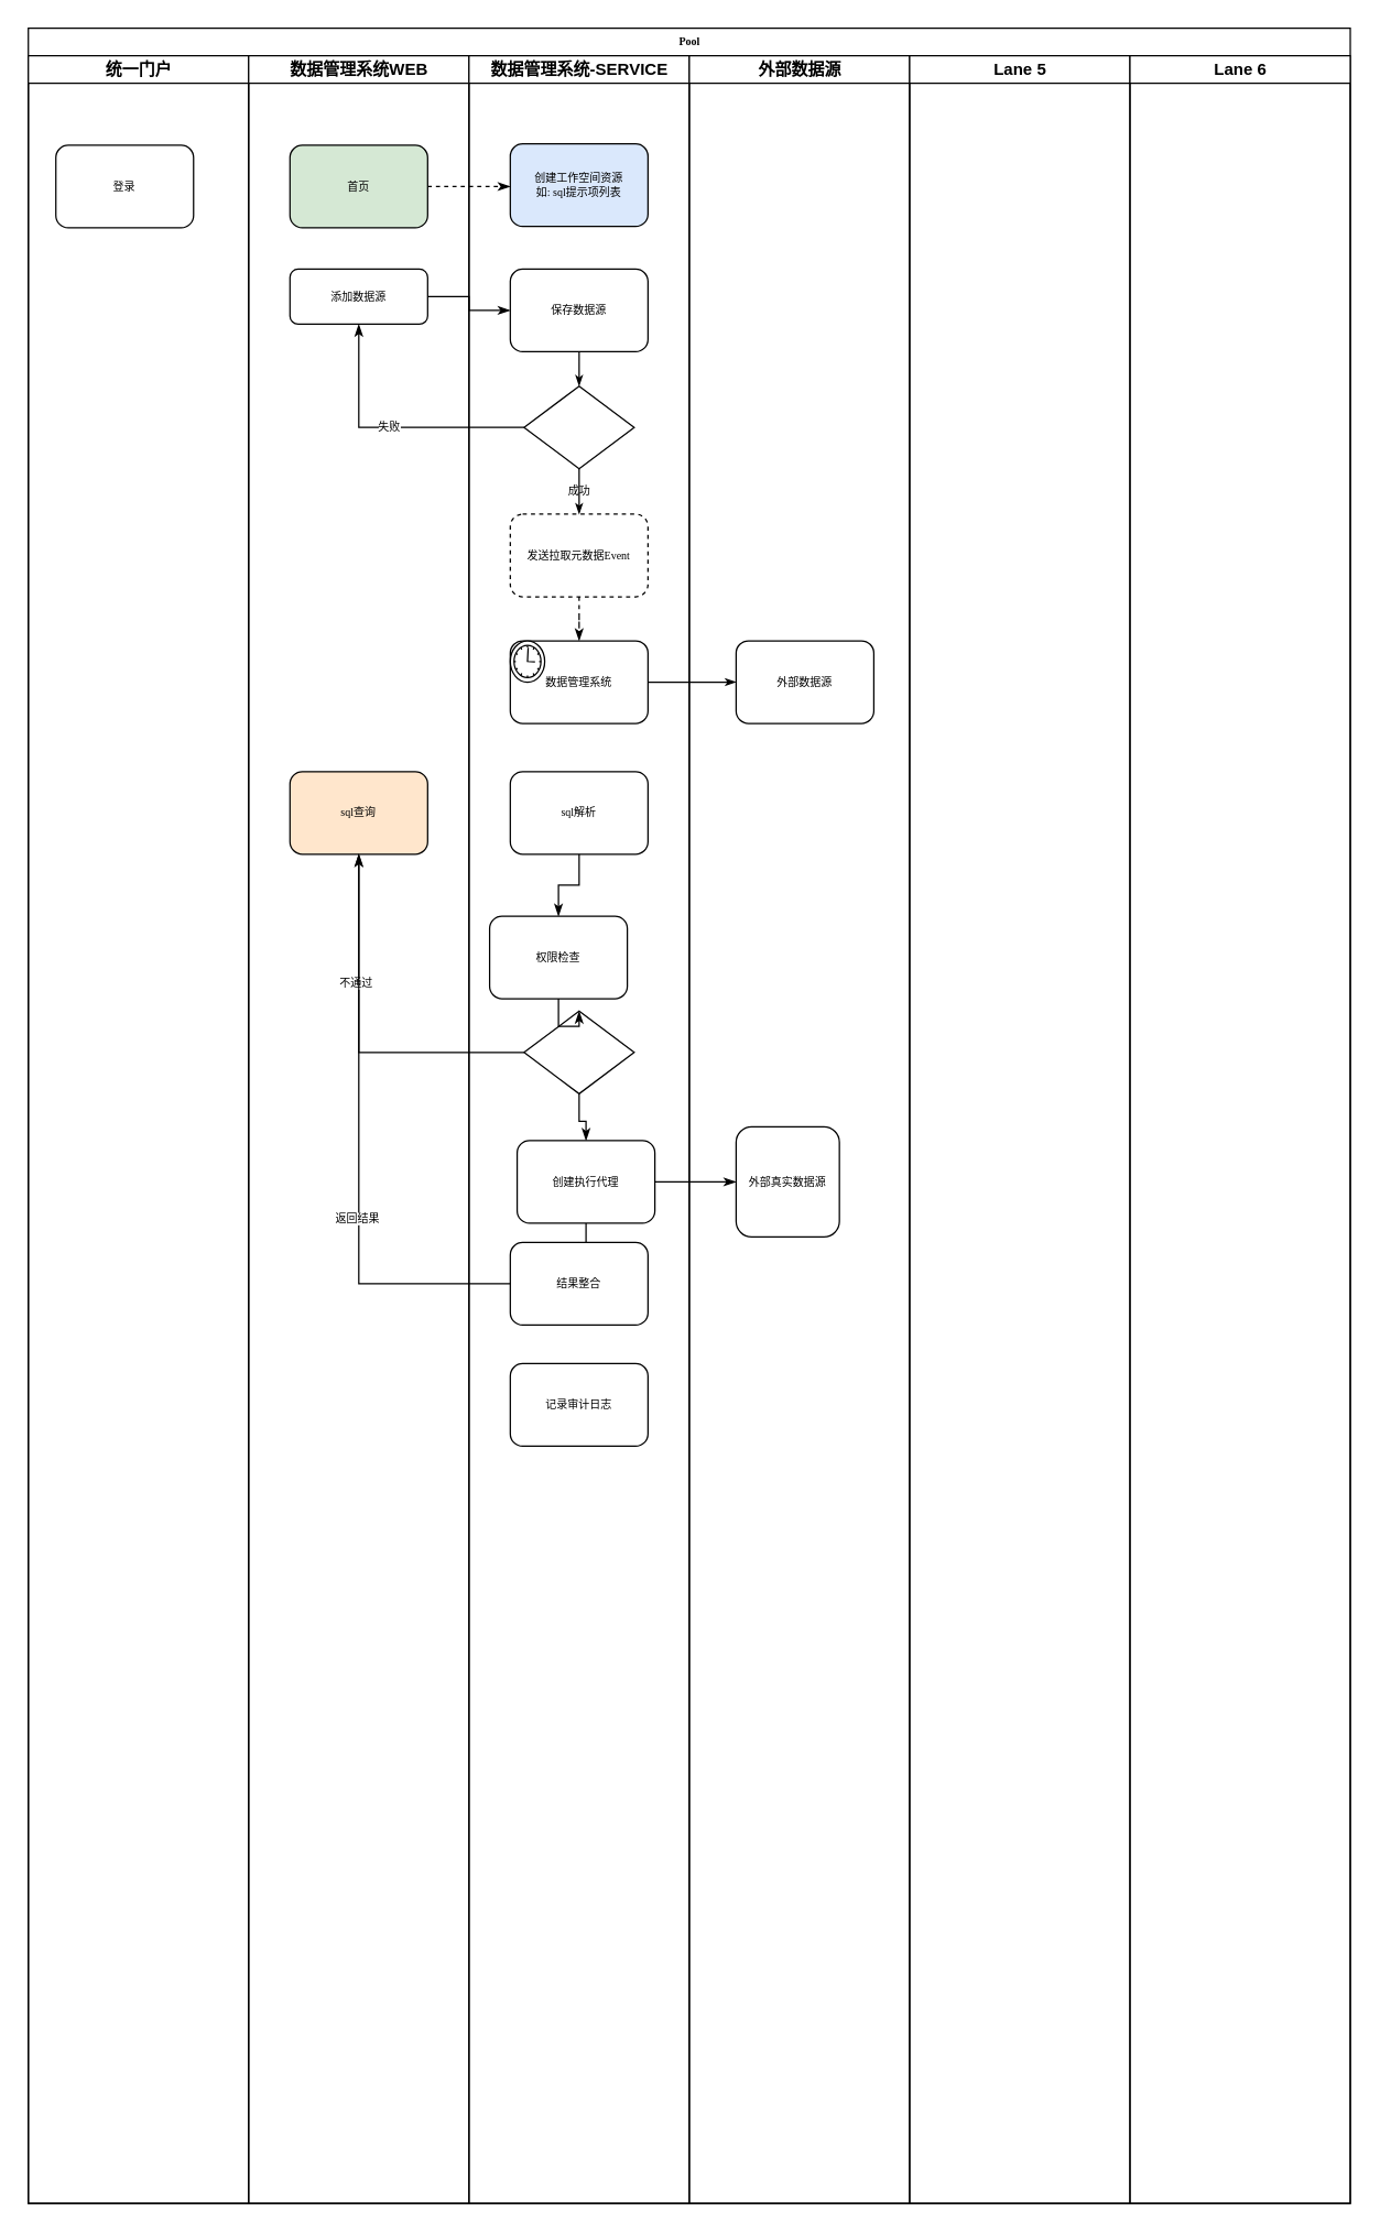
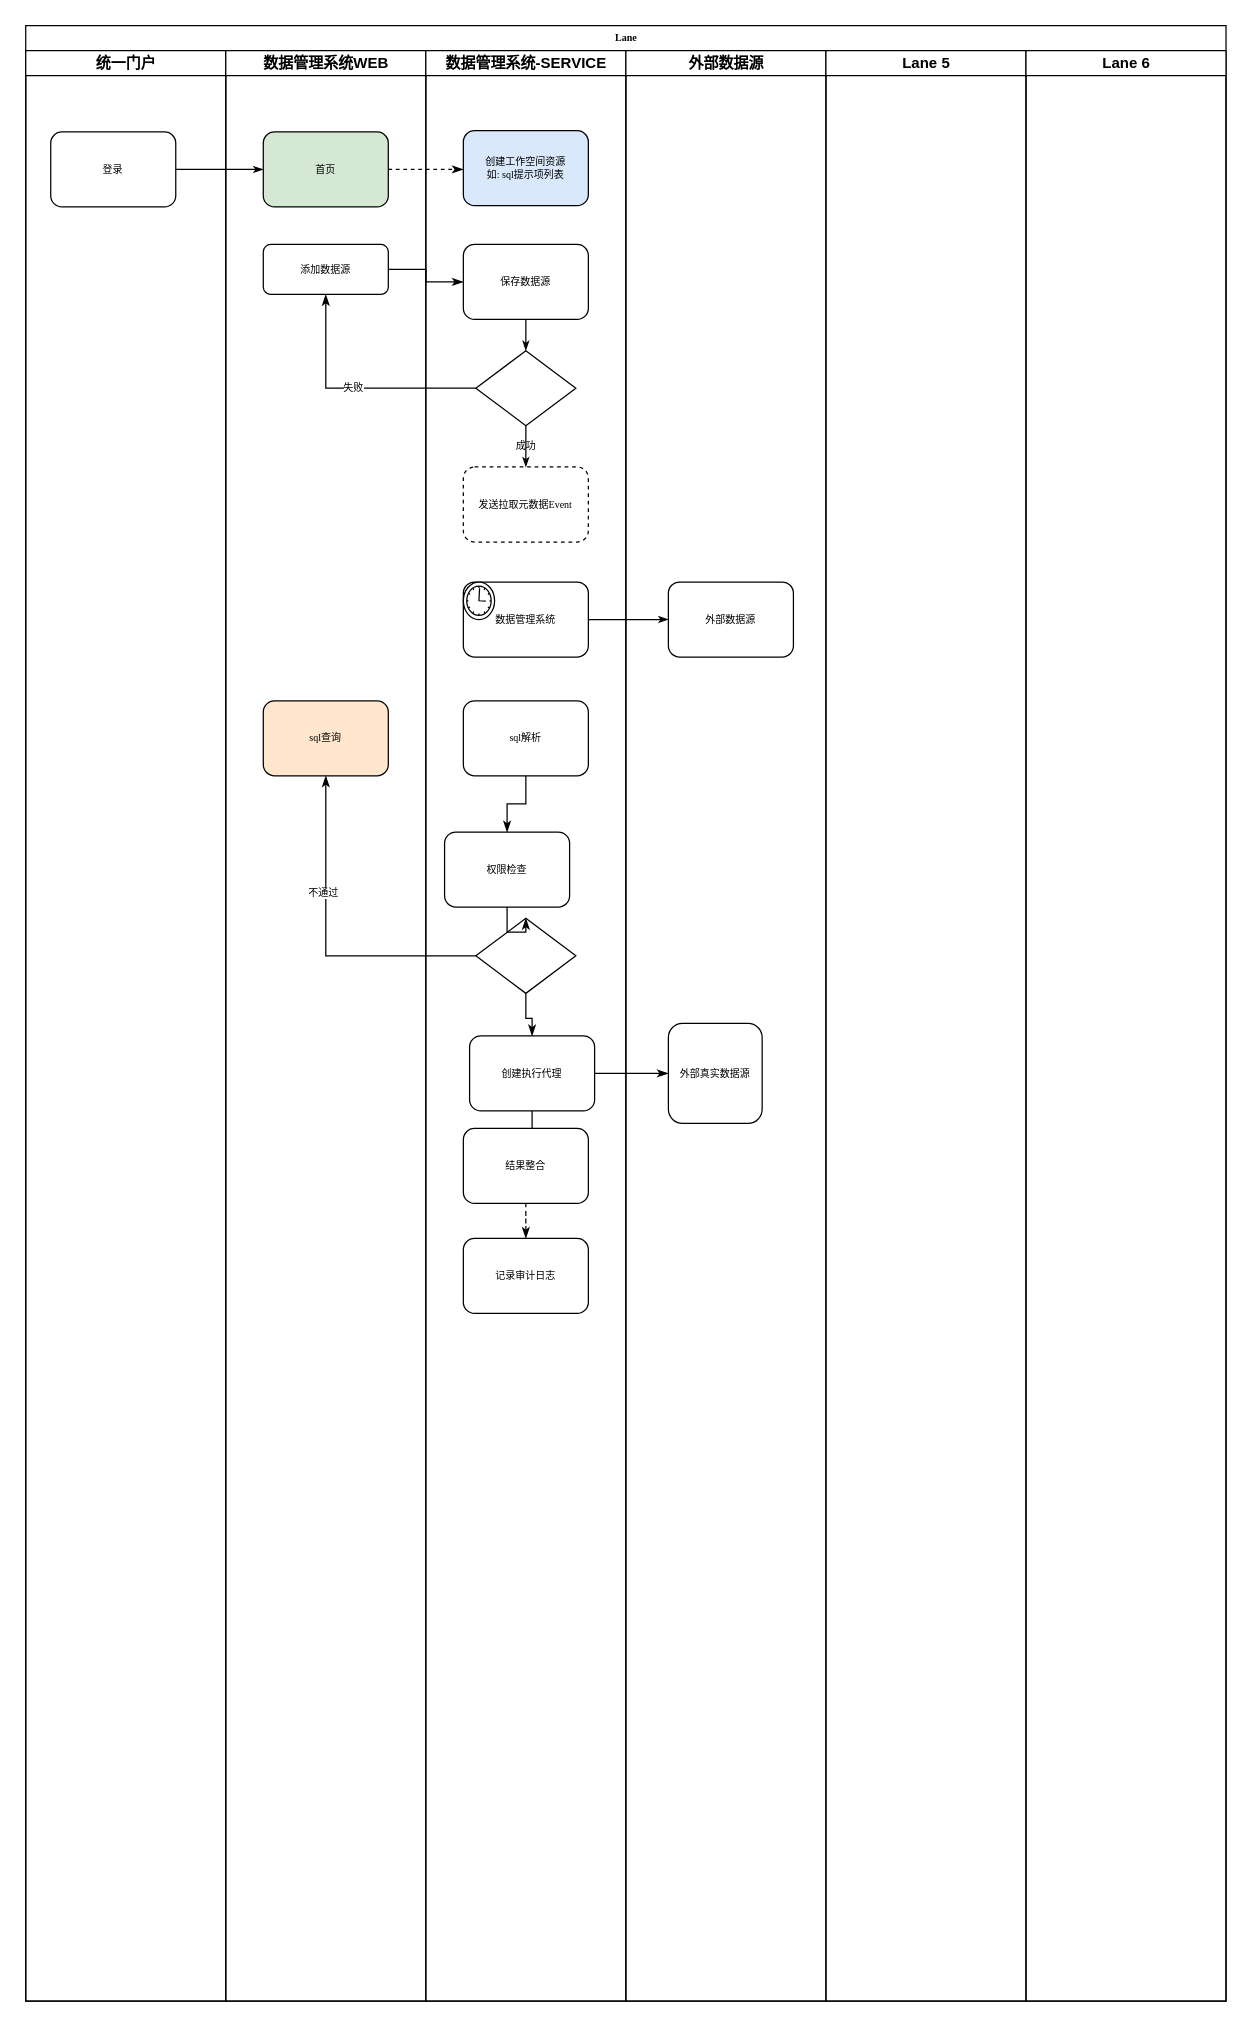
  <mxCell id="0" />
  <mxCell id="1" parent="0" />
- <mxCell id="2" value="Pool" style="swimlane;html=1;childLayout=stackLayout;startSize=20;rounded=0;shadow=0;labelBackgroundColor=none;strokeWidth=1;fontFamily=Verdana;fontSize=8;align=center;" parent="1" vertex="1"><mxGeometry x="20" y="20" width="960" height="1580" as="geometry" /></mxCell>
+ <mxCell id="2" value="Lane" style="swimlane;html=1;childLayout=stackLayout;startSize=20;rounded=0;shadow=0;labelBackgroundColor=none;strokeWidth=1;fontFamily=Verdana;fontSize=8;align=center;" parent="1" vertex="1"><mxGeometry x="20" y="20" width="960" height="1580" as="geometry" /></mxCell>
  <mxCell id="3" value="统一门户" style="swimlane;html=1;startSize=20;" parent="2" vertex="1"><mxGeometry y="20" width="160" height="1560" as="geometry" /></mxCell>
  <mxCell id="4" value="登录" style="rounded=1;whiteSpace=wrap;html=1;shadow=0;labelBackgroundColor=none;strokeWidth=1;fontFamily=Verdana;fontSize=8;align=center;" parent="3" vertex="1"><mxGeometry x="20" y="65" width="100" height="60" as="geometry" /></mxCell>
+ <mxCell id="5" style="edgeStyle=orthogonalEdgeStyle;rounded=1;html=1;labelBackgroundColor=none;startArrow=none;startFill=0;startSize=5;endArrow=classicThin;endFill=1;endSize=5;jettySize=auto;orthogonalLoop=1;strokeWidth=1;fontFamily=Verdana;fontSize=8" parent="2" source="4" target="8" edge="1"><mxGeometry relative="1" as="geometry" /></mxCell>
  <mxCell id="6" style="edgeStyle=orthogonalEdgeStyle;rounded=1;html=1;labelBackgroundColor=none;startArrow=none;startFill=0;startSize=5;endArrow=classicThin;endFill=1;endSize=5;jettySize=auto;orthogonalLoop=1;strokeWidth=1;fontFamily=Verdana;fontSize=8" parent="2" source="20" target="34" edge="1"><mxGeometry relative="1" as="geometry" /></mxCell>
  <mxCell id="7" value="数据管理系统WEB" style="swimlane;html=1;startSize=20;" parent="2" vertex="1"><mxGeometry x="160" y="20" width="160" height="1560" as="geometry" /></mxCell>
  <mxCell id="8" value="首页" style="rounded=1;whiteSpace=wrap;html=1;shadow=0;labelBackgroundColor=none;strokeWidth=1;fontFamily=Verdana;fontSize=8;align=center;fillColor=#d5e8d4;" parent="7" vertex="1"><mxGeometry x="30" y="65" width="100" height="60" as="geometry" /></mxCell>
  <mxCell id="9" value="添加数据源" style="rounded=1;whiteSpace=wrap;html=1;shadow=0;labelBackgroundColor=none;strokeWidth=1;fontFamily=Verdana;fontSize=8;align=center;" vertex="1" parent="7"><mxGeometry x="30" y="155" width="100" height="40" as="geometry" /></mxCell>
  <mxCell id="10" value="sql查询" style="rounded=1;whiteSpace=wrap;html=1;shadow=0;labelBackgroundColor=none;strokeWidth=1;fontFamily=Verdana;fontSize=8;align=center;fillColor=#ffe6cc;" vertex="1" parent="7"><mxGeometry x="30" y="520" width="100" height="60" as="geometry" /></mxCell>
  <mxCell id="11" value="数据管理系统-SERVICE" style="swimlane;html=1;startSize=20;" parent="2" vertex="1"><mxGeometry x="320" y="20" width="160" height="1560" as="geometry" /></mxCell>
  <mxCell id="12" value="保存数据源" style="rounded=1;whiteSpace=wrap;html=1;shadow=0;labelBackgroundColor=none;strokeWidth=1;fontFamily=Verdana;fontSize=8;align=center;" parent="11" vertex="1"><mxGeometry x="30" y="155" width="100" height="60" as="geometry" /></mxCell>
  <mxCell id="13" value="" style="rhombus;whiteSpace=wrap;html=1;rounded=0;shadow=0;labelBackgroundColor=none;strokeWidth=1;fontFamily=Verdana;fontSize=8;align=center;" parent="11" vertex="1"><mxGeometry x="40" y="240" width="80" height="60" as="geometry" /></mxCell>
  <mxCell id="14" style="edgeStyle=orthogonalEdgeStyle;rounded=1;html=1;labelBackgroundColor=none;startArrow=none;startFill=0;startSize=5;endArrow=classicThin;endFill=1;endSize=5;jettySize=auto;orthogonalLoop=1;strokeWidth=1;fontFamily=Verdana;fontSize=8" parent="11" source="12" target="13" edge="1"><mxGeometry relative="1" as="geometry" /></mxCell>
  <mxCell id="15" value="创建工作空间资源&lt;br&gt;如: sql提示项列表" style="rounded=1;whiteSpace=wrap;html=1;shadow=0;labelBackgroundColor=none;strokeWidth=1;fontFamily=Verdana;fontSize=8;align=center;fillColor=#dae8fc;" vertex="1" parent="11"><mxGeometry x="30" y="64" width="100" height="60" as="geometry" /></mxCell>
- <mxCell id="16" value="" style="edgeStyle=orthogonalEdgeStyle;rounded=0;orthogonalLoop=1;jettySize=auto;html=1;endArrow=classicThin;endFill=1;fontSize=8;dashed=1;" edge="1" parent="11" source="17" target="20"><mxGeometry relative="1" as="geometry" /></mxCell>
  <mxCell id="17" value="发送拉取元数据Event" style="rounded=1;whiteSpace=wrap;html=1;shadow=0;labelBackgroundColor=none;strokeWidth=1;fontFamily=Verdana;fontSize=8;align=center;dashed=1;" parent="11" vertex="1"><mxGeometry x="30" y="333" width="100" height="60" as="geometry" /></mxCell>
  <mxCell id="18" value="成功" style="edgeStyle=orthogonalEdgeStyle;rounded=1;html=1;labelBackgroundColor=none;startArrow=none;startFill=0;startSize=5;endArrow=classicThin;endFill=1;endSize=5;jettySize=auto;orthogonalLoop=1;strokeWidth=1;fontFamily=Verdana;fontSize=8" parent="11" source="13" target="17" edge="1"><mxGeometry relative="1" as="geometry" /></mxCell>
  <mxCell id="19" value="" style="group" vertex="1" connectable="0" parent="11"><mxGeometry x="30" y="425" width="100" height="60" as="geometry" /></mxCell>
  <mxCell id="20" value="数据管理系统" style="rounded=1;whiteSpace=wrap;html=1;shadow=0;labelBackgroundColor=none;strokeWidth=1;fontFamily=Verdana;fontSize=8;align=center;" parent="19" vertex="1"><mxGeometry width="100" height="60" as="geometry" /></mxCell>
  <mxCell id="21" value="" style="shape=mxgraph.bpmn.shape;html=1;verticalLabelPosition=bottom;labelBackgroundColor=#ffffff;verticalAlign=top;align=center;perimeter=ellipsePerimeter;outlineConnect=0;outline=standard;symbol=timer;fontSize=8;" vertex="1" parent="19"><mxGeometry width="25" height="30" as="geometry" /></mxCell>
  <mxCell id="22" value="" style="edgeStyle=orthogonalEdgeStyle;rounded=0;orthogonalLoop=1;jettySize=auto;html=1;endArrow=classicThin;endFill=1;fontSize=8;" edge="1" parent="11" source="23" target="27"><mxGeometry relative="1" as="geometry" /></mxCell>
  <mxCell id="23" value="sql解析" style="rounded=1;whiteSpace=wrap;html=1;shadow=0;labelBackgroundColor=none;strokeWidth=1;fontFamily=Verdana;fontSize=8;align=center;" parent="11" vertex="1"><mxGeometry x="30" y="520" width="100" height="60" as="geometry" /></mxCell>
  <mxCell id="24" value="" style="edgeStyle=orthogonalEdgeStyle;rounded=0;orthogonalLoop=1;jettySize=auto;html=1;endArrow=classicThin;endFill=1;fontSize=8;" edge="1" parent="11" source="25" target="29"><mxGeometry relative="1" as="geometry" /></mxCell>
  <mxCell id="25" value="" style="rhombus;whiteSpace=wrap;html=1;rounded=0;shadow=0;labelBackgroundColor=none;strokeWidth=1;fontFamily=Verdana;fontSize=8;align=center;" vertex="1" parent="11"><mxGeometry x="40" y="694" width="80" height="60" as="geometry" /></mxCell>
  <mxCell id="26" value="" style="edgeStyle=orthogonalEdgeStyle;rounded=0;orthogonalLoop=1;jettySize=auto;html=1;endArrow=classicThin;endFill=1;fontSize=8;" edge="1" parent="11" source="27" target="25"><mxGeometry relative="1" as="geometry" /></mxCell>
  <mxCell id="27" value="权限检查" style="rounded=1;whiteSpace=wrap;html=1;shadow=0;labelBackgroundColor=none;strokeWidth=1;fontFamily=Verdana;fontSize=8;align=center;" vertex="1" parent="11"><mxGeometry x="15" y="625" width="100" height="60" as="geometry" /></mxCell>
  <mxCell id="28" value="" style="edgeStyle=orthogonalEdgeStyle;rounded=0;orthogonalLoop=1;jettySize=auto;html=1;endArrow=classicThin;endFill=1;fontSize=8;" edge="1" parent="11" source="29" target="31"><mxGeometry relative="1" as="geometry" /></mxCell>
  <mxCell id="29" value="创建执行代理" style="rounded=1;whiteSpace=wrap;html=1;shadow=0;labelBackgroundColor=none;strokeWidth=1;fontFamily=Verdana;fontSize=8;align=center;" vertex="1" parent="11"><mxGeometry x="35" y="788" width="100" height="60" as="geometry" /></mxCell>
+ <mxCell id="30" value="" style="edgeStyle=orthogonalEdgeStyle;rounded=0;orthogonalLoop=1;jettySize=auto;html=1;endArrow=classicThin;endFill=1;fontSize=8;dashed=1;" edge="1" parent="11" source="31" target="32"><mxGeometry relative="1" as="geometry" /></mxCell>
  <mxCell id="31" value="结果整合" style="rounded=1;whiteSpace=wrap;html=1;shadow=0;labelBackgroundColor=none;strokeWidth=1;fontFamily=Verdana;fontSize=8;align=center;" vertex="1" parent="11"><mxGeometry x="30" y="862" width="100" height="60" as="geometry" /></mxCell>
  <mxCell id="32" value="记录审计日志" style="rounded=1;whiteSpace=wrap;html=1;shadow=0;labelBackgroundColor=none;strokeWidth=1;fontFamily=Verdana;fontSize=8;align=center;" vertex="1" parent="11"><mxGeometry x="30" y="950" width="100" height="60" as="geometry" /></mxCell>
  <mxCell id="33" value="外部数据源" style="swimlane;html=1;startSize=20;" parent="2" vertex="1"><mxGeometry x="480" y="20" width="160" height="1560" as="geometry" /></mxCell>
  <mxCell id="34" value="外部数据源" style="rounded=1;whiteSpace=wrap;html=1;shadow=0;labelBackgroundColor=none;strokeWidth=1;fontFamily=Verdana;fontSize=8;align=center;" parent="33" vertex="1"><mxGeometry x="34" y="425" width="100" height="60" as="geometry" /></mxCell>
  <mxCell id="35" value="外部真实数据源" style="rounded=1;whiteSpace=wrap;html=1;shadow=0;labelBackgroundColor=none;strokeWidth=1;fontFamily=Verdana;fontSize=8;align=center;" vertex="1" parent="33"><mxGeometry x="34" y="778" width="75" height="80" as="geometry" /></mxCell>
  <mxCell id="36" value="Lane 5" style="swimlane;html=1;startSize=20;" parent="2" vertex="1"><mxGeometry x="640" y="20" width="160" height="1560" as="geometry" /></mxCell>
  <mxCell id="37" value="Lane 6" style="swimlane;html=1;startSize=20;" parent="2" vertex="1"><mxGeometry x="800" y="20" width="160" height="1560" as="geometry" /></mxCell>
  <mxCell id="38" style="edgeStyle=orthogonalEdgeStyle;rounded=0;orthogonalLoop=1;jettySize=auto;html=1;entryX=0;entryY=0.5;entryDx=0;entryDy=0;endArrow=classicThin;endFill=1;fontSize=8;" edge="1" parent="2" source="9" target="12"><mxGeometry relative="1" as="geometry" /></mxCell>
  <mxCell id="39" value="失败" style="edgeStyle=orthogonalEdgeStyle;rounded=0;orthogonalLoop=1;jettySize=auto;html=1;entryX=0.5;entryY=1;entryDx=0;entryDy=0;endArrow=classicThin;endFill=1;fontSize=8;" edge="1" parent="2" source="13" target="9"><mxGeometry relative="1" as="geometry" /></mxCell>
  <mxCell id="40" value="" style="edgeStyle=orthogonalEdgeStyle;rounded=0;orthogonalLoop=1;jettySize=auto;html=1;endArrow=classicThin;endFill=1;fontSize=8;entryX=0.5;entryY=1;entryDx=0;entryDy=0;" edge="1" parent="2" source="25" target="10"><mxGeometry relative="1" as="geometry"><Array as="points"><mxPoint x="240" y="744" /></Array></mxGeometry></mxCell>
  <mxCell id="41" value="不通过" style="text;html=1;align=center;verticalAlign=middle;resizable=0;points=[];;labelBackgroundColor=#ffffff;fontSize=8;" vertex="1" connectable="0" parent="40"><mxGeometry x="-0.091" y="-51" relative="1" as="geometry"><mxPoint x="-54" y="-51" as="offset" /></mxGeometry></mxCell>
  <mxCell id="42" value="" style="edgeStyle=orthogonalEdgeStyle;rounded=0;orthogonalLoop=1;jettySize=auto;html=1;endArrow=classicThin;endFill=1;fontSize=8;" edge="1" parent="2" source="29" target="35"><mxGeometry relative="1" as="geometry" /></mxCell>
- <mxCell id="43" style="edgeStyle=orthogonalEdgeStyle;rounded=0;orthogonalLoop=1;jettySize=auto;html=1;entryX=0.5;entryY=1;entryDx=0;entryDy=0;endArrow=classicThin;endFill=1;fontSize=8;" edge="1" parent="2" source="31" target="10"><mxGeometry relative="1" as="geometry" /></mxCell>
- <mxCell id="44" value="返回结果" style="text;html=1;align=center;verticalAlign=middle;resizable=0;points=[];;labelBackgroundColor=#ffffff;fontSize=8;" vertex="1" connectable="0" parent="43"><mxGeometry x="-0.479" y="-48" relative="1" as="geometry"><mxPoint x="-50" y="-48" as="offset" /></mxGeometry></mxCell>
  <mxCell id="45" style="edgeStyle=orthogonalEdgeStyle;rounded=0;orthogonalLoop=1;jettySize=auto;html=1;fontSize=8;dashed=1;endArrow=classicThin;endFill=1;" edge="1" parent="1" source="8"><mxGeometry relative="1" as="geometry"><mxPoint x="370" y="135" as="targetPoint" /></mxGeometry></mxCell>
